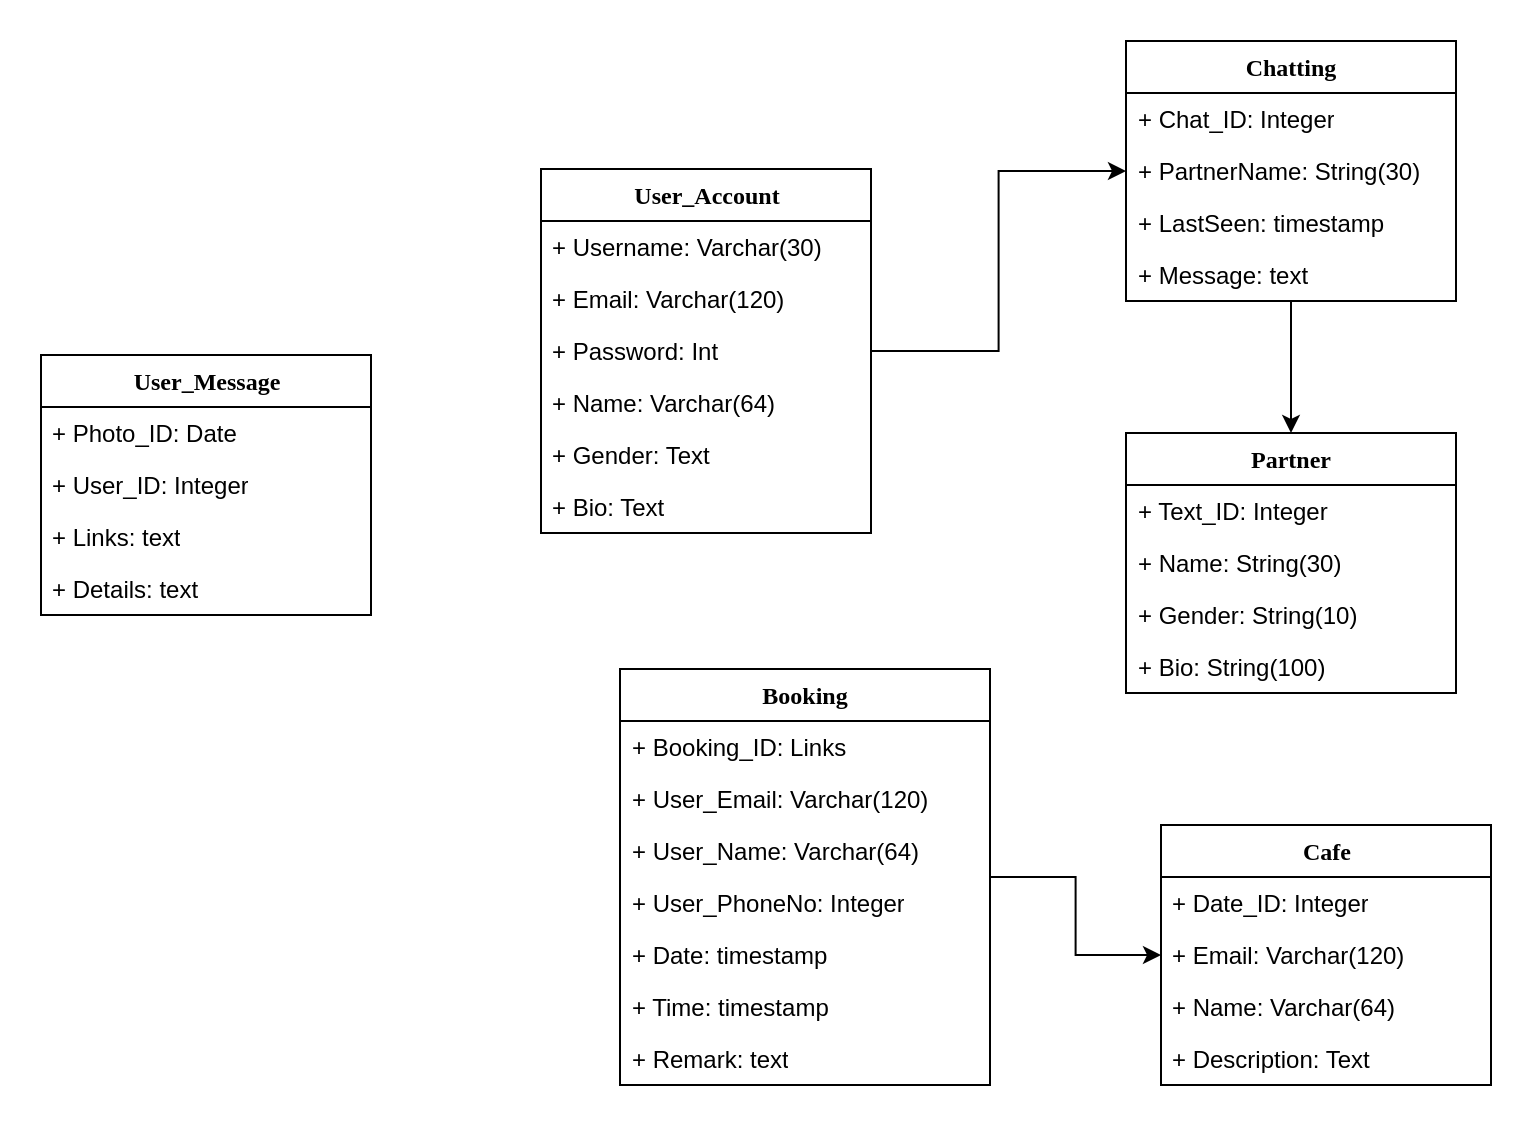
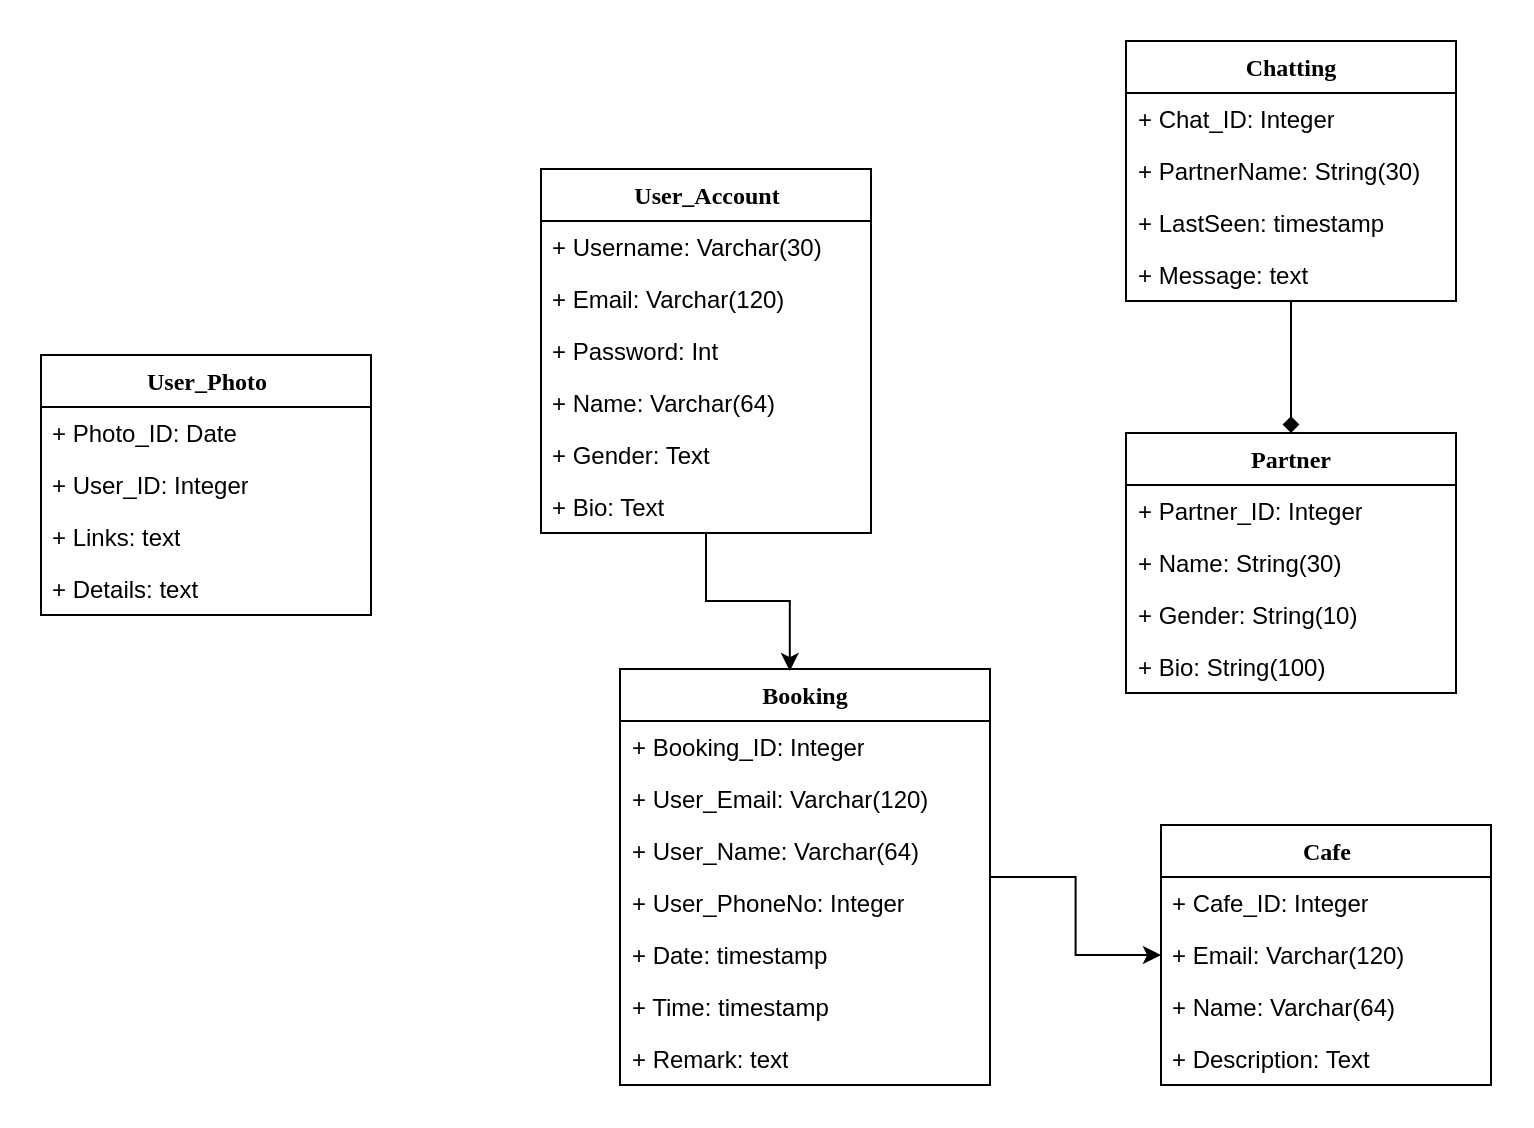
  <mxCell id="0" />
  <mxCell id="1" parent="0" />
- <mxCell id="3" style="edgeStyle=orthogonalEdgeStyle;rounded=0;orthogonalLoop=1;jettySize=auto;html=1;entryX=0;entryY=0.5;entryDx=0;entryDy=0;" parent="1" source="4" target="14" edge="1"><mxGeometry relative="1" as="geometry" /></mxCell>
+ <mxCell id="2" style="edgeStyle=orthogonalEdgeStyle;rounded=0;orthogonalLoop=1;jettySize=auto;html=1;entryX=0.459;entryY=0.005;entryDx=0;entryDy=0;entryPerimeter=0;" parent="1" source="4" target="23" edge="1"><mxGeometry relative="1" as="geometry" /></mxCell>
  <mxCell id="4" value="User_Account" style="swimlane;html=1;fontStyle=1;align=center;verticalAlign=top;childLayout=stackLayout;horizontal=1;startSize=26;horizontalStack=0;resizeParent=1;resizeLast=0;collapsible=1;marginBottom=0;swimlaneFillColor=#ffffff;rounded=0;shadow=0;comic=0;labelBackgroundColor=none;strokeColor=#000000;strokeWidth=1;fillColor=none;fontFamily=Verdana;fontSize=12;fontColor=#000000;" parent="1" vertex="1"><mxGeometry x="270" y="84" width="165" height="182" as="geometry"><mxRectangle x="30" y="132" width="60" height="26" as="alternateBounds" /></mxGeometry></mxCell>
  <mxCell id="5" value="+ Username: Varchar(30)" style="text;html=1;strokeColor=none;fillColor=none;align=left;verticalAlign=top;spacingLeft=4;spacingRight=4;whiteSpace=wrap;overflow=hidden;rotatable=0;points=[[0,0.5],[1,0.5]];portConstraint=eastwest;" parent="4" vertex="1"><mxGeometry y="26" width="165" height="26" as="geometry" /></mxCell>
  <mxCell id="6" value="+ Email: Varchar(120)" style="text;html=1;strokeColor=none;fillColor=none;align=left;verticalAlign=top;spacingLeft=4;spacingRight=4;whiteSpace=wrap;overflow=hidden;rotatable=0;points=[[0,0.5],[1,0.5]];portConstraint=eastwest;" parent="4" vertex="1"><mxGeometry y="52" width="165" height="26" as="geometry" /></mxCell>
  <mxCell id="7" value="+ Password: Int&lt;br&gt;" style="text;html=1;strokeColor=none;fillColor=none;align=left;verticalAlign=top;spacingLeft=4;spacingRight=4;whiteSpace=wrap;overflow=hidden;rotatable=0;points=[[0,0.5],[1,0.5]];portConstraint=eastwest;" parent="4" vertex="1"><mxGeometry y="78" width="165" height="26" as="geometry" /></mxCell>
  <mxCell id="8" value="+ Name: Varchar(64)&lt;br&gt;" style="text;html=1;strokeColor=none;fillColor=none;align=left;verticalAlign=top;spacingLeft=4;spacingRight=4;whiteSpace=wrap;overflow=hidden;rotatable=0;points=[[0,0.5],[1,0.5]];portConstraint=eastwest;" parent="4" vertex="1"><mxGeometry y="104" width="165" height="26" as="geometry" /></mxCell>
  <mxCell id="9" value="+ Gender: Text&lt;br&gt;" style="text;html=1;strokeColor=none;fillColor=none;align=left;verticalAlign=top;spacingLeft=4;spacingRight=4;whiteSpace=wrap;overflow=hidden;rotatable=0;points=[[0,0.5],[1,0.5]];portConstraint=eastwest;" parent="4" vertex="1"><mxGeometry y="130" width="165" height="26" as="geometry" /></mxCell>
  <mxCell id="10" value="+ Bio: Text&lt;br&gt;" style="text;html=1;strokeColor=none;fillColor=none;align=left;verticalAlign=top;spacingLeft=4;spacingRight=4;whiteSpace=wrap;overflow=hidden;rotatable=0;points=[[0,0.5],[1,0.5]];portConstraint=eastwest;" parent="4" vertex="1"><mxGeometry y="156" width="165" height="26" as="geometry" /></mxCell>
- <mxCell id="11" style="edgeStyle=orthogonalEdgeStyle;rounded=0;orthogonalLoop=1;jettySize=auto;html=1;entryX=0.5;entryY=0;entryDx=0;entryDy=0;" parent="1" source="12" target="17" edge="1"><mxGeometry relative="1" as="geometry" /></mxCell>
+ <mxCell id="11" style="edgeStyle=orthogonalEdgeStyle;rounded=0;orthogonalLoop=1;jettySize=auto;html=1;entryX=0.5;entryY=0;entryDx=0;entryDy=0;endArrow=diamond;" parent="1" source="12" target="17" edge="1"><mxGeometry relative="1" as="geometry" /></mxCell>
  <mxCell id="12" value="Chatting" style="swimlane;html=1;fontStyle=1;align=center;verticalAlign=top;childLayout=stackLayout;horizontal=1;startSize=26;horizontalStack=0;resizeParent=1;resizeLast=0;collapsible=1;marginBottom=0;swimlaneFillColor=#ffffff;rounded=0;shadow=0;comic=0;labelBackgroundColor=none;strokeColor=#000000;strokeWidth=1;fillColor=none;fontFamily=Verdana;fontSize=12;fontColor=#000000;" parent="1" vertex="1"><mxGeometry x="562.5" y="20" width="165" height="130" as="geometry"><mxRectangle x="30" y="132" width="60" height="26" as="alternateBounds" /></mxGeometry></mxCell>
  <mxCell id="13" value="+ Chat_ID: Integer" style="text;html=1;strokeColor=none;fillColor=none;align=left;verticalAlign=top;spacingLeft=4;spacingRight=4;whiteSpace=wrap;overflow=hidden;rotatable=0;points=[[0,0.5],[1,0.5]];portConstraint=eastwest;" parent="12" vertex="1"><mxGeometry y="26" width="165" height="26" as="geometry" /></mxCell>
  <mxCell id="14" value="+ PartnerName: String(30)&lt;br&gt;" style="text;html=1;strokeColor=none;fillColor=none;align=left;verticalAlign=top;spacingLeft=4;spacingRight=4;whiteSpace=wrap;overflow=hidden;rotatable=0;points=[[0,0.5],[1,0.5]];portConstraint=eastwest;" parent="12" vertex="1"><mxGeometry y="52" width="165" height="26" as="geometry" /></mxCell>
  <mxCell id="15" value="+ LastSeen: timestamp&lt;br&gt;" style="text;html=1;strokeColor=none;fillColor=none;align=left;verticalAlign=top;spacingLeft=4;spacingRight=4;whiteSpace=wrap;overflow=hidden;rotatable=0;points=[[0,0.5],[1,0.5]];portConstraint=eastwest;" parent="12" vertex="1"><mxGeometry y="78" width="165" height="26" as="geometry" /></mxCell>
  <mxCell id="16" value="+ Message: text&lt;br&gt;" style="text;html=1;strokeColor=none;fillColor=none;align=left;verticalAlign=top;spacingLeft=4;spacingRight=4;whiteSpace=wrap;overflow=hidden;rotatable=0;points=[[0,0.5],[1,0.5]];portConstraint=eastwest;" parent="12" vertex="1"><mxGeometry y="104" width="165" height="26" as="geometry" /></mxCell>
  <mxCell id="17" value="Partner" style="swimlane;html=1;fontStyle=1;align=center;verticalAlign=top;childLayout=stackLayout;horizontal=1;startSize=26;horizontalStack=0;resizeParent=1;resizeLast=0;collapsible=1;marginBottom=0;swimlaneFillColor=#ffffff;rounded=0;shadow=0;comic=0;labelBackgroundColor=none;strokeColor=#000000;strokeWidth=1;fillColor=none;fontFamily=Verdana;fontSize=12;fontColor=#000000;" parent="1" vertex="1"><mxGeometry x="562.5" y="216" width="165" height="130" as="geometry"><mxRectangle x="30" y="132" width="60" height="26" as="alternateBounds" /></mxGeometry></mxCell>
- <mxCell id="18" value="+ Text_ID: Integer" style="text;html=1;strokeColor=none;fillColor=none;align=left;verticalAlign=top;spacingLeft=4;spacingRight=4;whiteSpace=wrap;overflow=hidden;rotatable=0;points=[[0,0.5],[1,0.5]];portConstraint=eastwest;" parent="17" vertex="1"><mxGeometry y="26" width="165" height="26" as="geometry" /></mxCell>
+ <mxCell id="18" value="+ Partner_ID: Integer" style="text;html=1;strokeColor=none;fillColor=none;align=left;verticalAlign=top;spacingLeft=4;spacingRight=4;whiteSpace=wrap;overflow=hidden;rotatable=0;points=[[0,0.5],[1,0.5]];portConstraint=eastwest;" parent="17" vertex="1"><mxGeometry y="26" width="165" height="26" as="geometry" /></mxCell>
  <mxCell id="19" value="+ Name: String(30)&lt;br&gt;" style="text;html=1;strokeColor=none;fillColor=none;align=left;verticalAlign=top;spacingLeft=4;spacingRight=4;whiteSpace=wrap;overflow=hidden;rotatable=0;points=[[0,0.5],[1,0.5]];portConstraint=eastwest;" parent="17" vertex="1"><mxGeometry y="52" width="165" height="26" as="geometry" /></mxCell>
  <mxCell id="20" value="+ Gender: String(10)&lt;br&gt;" style="text;html=1;strokeColor=none;fillColor=none;align=left;verticalAlign=top;spacingLeft=4;spacingRight=4;whiteSpace=wrap;overflow=hidden;rotatable=0;points=[[0,0.5],[1,0.5]];portConstraint=eastwest;" parent="17" vertex="1"><mxGeometry y="78" width="165" height="26" as="geometry" /></mxCell>
  <mxCell id="21" value="+ Bio: String(100)&lt;br&gt;" style="text;html=1;strokeColor=none;fillColor=none;align=left;verticalAlign=top;spacingLeft=4;spacingRight=4;whiteSpace=wrap;overflow=hidden;rotatable=0;points=[[0,0.5],[1,0.5]];portConstraint=eastwest;" parent="17" vertex="1"><mxGeometry y="104" width="165" height="26" as="geometry" /></mxCell>
  <mxCell id="22" style="edgeStyle=orthogonalEdgeStyle;rounded=0;orthogonalLoop=1;jettySize=auto;html=1;entryX=0;entryY=0.5;entryDx=0;entryDy=0;" parent="1" source="23" target="33" edge="1"><mxGeometry relative="1" as="geometry" /></mxCell>
  <mxCell id="23" value="Booking" style="swimlane;html=1;fontStyle=1;align=center;verticalAlign=top;childLayout=stackLayout;horizontal=1;startSize=26;horizontalStack=0;resizeParent=1;resizeLast=0;collapsible=1;marginBottom=0;swimlaneFillColor=#ffffff;rounded=0;shadow=0;comic=0;labelBackgroundColor=none;strokeColor=#000000;strokeWidth=1;fillColor=none;fontFamily=Verdana;fontSize=12;fontColor=#000000;" parent="1" vertex="1"><mxGeometry x="309.5" y="334" width="185" height="208" as="geometry"><mxRectangle x="30" y="132" width="60" height="26" as="alternateBounds" /></mxGeometry></mxCell>
- <mxCell id="24" value="+ Booking_ID: Links" style="text;html=1;strokeColor=none;fillColor=none;align=left;verticalAlign=top;spacingLeft=4;spacingRight=4;whiteSpace=wrap;overflow=hidden;rotatable=0;points=[[0,0.5],[1,0.5]];portConstraint=eastwest;" parent="23" vertex="1"><mxGeometry y="26" width="185" height="26" as="geometry" /></mxCell>
+ <mxCell id="24" value="+ Booking_ID: Integer" style="text;html=1;strokeColor=none;fillColor=none;align=left;verticalAlign=top;spacingLeft=4;spacingRight=4;whiteSpace=wrap;overflow=hidden;rotatable=0;points=[[0,0.5],[1,0.5]];portConstraint=eastwest;" parent="23" vertex="1"><mxGeometry y="26" width="185" height="26" as="geometry" /></mxCell>
  <mxCell id="25" value="+ User_Email: Varchar(120)" style="text;html=1;strokeColor=none;fillColor=none;align=left;verticalAlign=top;spacingLeft=4;spacingRight=4;whiteSpace=wrap;overflow=hidden;rotatable=0;points=[[0,0.5],[1,0.5]];portConstraint=eastwest;" parent="23" vertex="1"><mxGeometry y="52" width="185" height="26" as="geometry" /></mxCell>
  <mxCell id="26" value="+ User_Name: Varchar(64)&lt;br&gt;" style="text;html=1;strokeColor=none;fillColor=none;align=left;verticalAlign=top;spacingLeft=4;spacingRight=4;whiteSpace=wrap;overflow=hidden;rotatable=0;points=[[0,0.5],[1,0.5]];portConstraint=eastwest;" parent="23" vertex="1"><mxGeometry y="78" width="185" height="26" as="geometry" /></mxCell>
  <mxCell id="27" value="+ User_PhoneNo: Integer&lt;br&gt;" style="text;html=1;strokeColor=none;fillColor=none;align=left;verticalAlign=top;spacingLeft=4;spacingRight=4;whiteSpace=wrap;overflow=hidden;rotatable=0;points=[[0,0.5],[1,0.5]];portConstraint=eastwest;" parent="23" vertex="1"><mxGeometry y="104" width="185" height="26" as="geometry" /></mxCell>
  <mxCell id="28" value="+ Date: timestamp&lt;br&gt;" style="text;html=1;strokeColor=none;fillColor=none;align=left;verticalAlign=top;spacingLeft=4;spacingRight=4;whiteSpace=wrap;overflow=hidden;rotatable=0;points=[[0,0.5],[1,0.5]];portConstraint=eastwest;" parent="23" vertex="1"><mxGeometry y="130" width="185" height="26" as="geometry" /></mxCell>
  <mxCell id="29" value="+ Time: timestamp&lt;br&gt;" style="text;html=1;strokeColor=none;fillColor=none;align=left;verticalAlign=top;spacingLeft=4;spacingRight=4;whiteSpace=wrap;overflow=hidden;rotatable=0;points=[[0,0.5],[1,0.5]];portConstraint=eastwest;" parent="23" vertex="1"><mxGeometry y="156" width="185" height="26" as="geometry" /></mxCell>
  <mxCell id="30" value="+ Remark: text&lt;br&gt;" style="text;html=1;strokeColor=none;fillColor=none;align=left;verticalAlign=top;spacingLeft=4;spacingRight=4;whiteSpace=wrap;overflow=hidden;rotatable=0;points=[[0,0.5],[1,0.5]];portConstraint=eastwest;" parent="23" vertex="1"><mxGeometry y="182" width="185" height="26" as="geometry" /></mxCell>
  <mxCell id="31" value="Cafe" style="swimlane;html=1;fontStyle=1;align=center;verticalAlign=top;childLayout=stackLayout;horizontal=1;startSize=26;horizontalStack=0;resizeParent=1;resizeLast=0;collapsible=1;marginBottom=0;swimlaneFillColor=#ffffff;rounded=0;shadow=0;comic=0;labelBackgroundColor=none;strokeColor=#000000;strokeWidth=1;fillColor=none;fontFamily=Verdana;fontSize=12;fontColor=#000000;" parent="1" vertex="1"><mxGeometry x="580" y="412" width="165" height="130" as="geometry"><mxRectangle x="30" y="132" width="60" height="26" as="alternateBounds" /></mxGeometry></mxCell>
- <mxCell id="32" value="+ Date_ID: Integer" style="text;html=1;strokeColor=none;fillColor=none;align=left;verticalAlign=top;spacingLeft=4;spacingRight=4;whiteSpace=wrap;overflow=hidden;rotatable=0;points=[[0,0.5],[1,0.5]];portConstraint=eastwest;" parent="31" vertex="1"><mxGeometry y="26" width="165" height="26" as="geometry" /></mxCell>
+ <mxCell id="32" value="+ Cafe_ID: Integer" style="text;html=1;strokeColor=none;fillColor=none;align=left;verticalAlign=top;spacingLeft=4;spacingRight=4;whiteSpace=wrap;overflow=hidden;rotatable=0;points=[[0,0.5],[1,0.5]];portConstraint=eastwest;" parent="31" vertex="1"><mxGeometry y="26" width="165" height="26" as="geometry" /></mxCell>
  <mxCell id="33" value="+ Email: Varchar(120)" style="text;html=1;strokeColor=none;fillColor=none;align=left;verticalAlign=top;spacingLeft=4;spacingRight=4;whiteSpace=wrap;overflow=hidden;rotatable=0;points=[[0,0.5],[1,0.5]];portConstraint=eastwest;" parent="31" vertex="1"><mxGeometry y="52" width="165" height="26" as="geometry" /></mxCell>
  <mxCell id="34" value="+ Name: Varchar(64)&lt;br&gt;" style="text;html=1;strokeColor=none;fillColor=none;align=left;verticalAlign=top;spacingLeft=4;spacingRight=4;whiteSpace=wrap;overflow=hidden;rotatable=0;points=[[0,0.5],[1,0.5]];portConstraint=eastwest;" parent="31" vertex="1"><mxGeometry y="78" width="165" height="26" as="geometry" /></mxCell>
  <mxCell id="35" value="+ Description: Text&lt;br&gt;" style="text;html=1;strokeColor=none;fillColor=none;align=left;verticalAlign=top;spacingLeft=4;spacingRight=4;whiteSpace=wrap;overflow=hidden;rotatable=0;points=[[0,0.5],[1,0.5]];portConstraint=eastwest;" parent="31" vertex="1"><mxGeometry y="104" width="165" height="26" as="geometry" /></mxCell>
- <mxCell id="36" value="User_Message" style="swimlane;html=1;fontStyle=1;align=center;verticalAlign=top;childLayout=stackLayout;horizontal=1;startSize=26;horizontalStack=0;resizeParent=1;resizeLast=0;collapsible=1;marginBottom=0;swimlaneFillColor=#ffffff;rounded=0;shadow=0;comic=0;labelBackgroundColor=none;strokeColor=#000000;strokeWidth=1;fillColor=none;fontFamily=Verdana;fontSize=12;fontColor=#000000;" parent="1" vertex="1"><mxGeometry x="20" y="177" width="165" height="130" as="geometry"><mxRectangle x="30" y="132" width="60" height="26" as="alternateBounds" /></mxGeometry></mxCell>
+ <mxCell id="36" value="User_Photo" style="swimlane;html=1;fontStyle=1;align=center;verticalAlign=top;childLayout=stackLayout;horizontal=1;startSize=26;horizontalStack=0;resizeParent=1;resizeLast=0;collapsible=1;marginBottom=0;swimlaneFillColor=#ffffff;rounded=0;shadow=0;comic=0;labelBackgroundColor=none;strokeColor=#000000;strokeWidth=1;fillColor=none;fontFamily=Verdana;fontSize=12;fontColor=#000000;" parent="1" vertex="1"><mxGeometry x="20" y="177" width="165" height="130" as="geometry"><mxRectangle x="30" y="132" width="60" height="26" as="alternateBounds" /></mxGeometry></mxCell>
  <mxCell id="37" value="+ Photo_ID: Date" style="text;html=1;strokeColor=none;fillColor=none;align=left;verticalAlign=top;spacingLeft=4;spacingRight=4;whiteSpace=wrap;overflow=hidden;rotatable=0;points=[[0,0.5],[1,0.5]];portConstraint=eastwest;" parent="36" vertex="1"><mxGeometry y="26" width="165" height="26" as="geometry" /></mxCell>
  <mxCell id="38" value="+ User_ID: Integer" style="text;html=1;strokeColor=none;fillColor=none;align=left;verticalAlign=top;spacingLeft=4;spacingRight=4;whiteSpace=wrap;overflow=hidden;rotatable=0;points=[[0,0.5],[1,0.5]];portConstraint=eastwest;" parent="36" vertex="1"><mxGeometry y="52" width="165" height="26" as="geometry" /></mxCell>
  <mxCell id="39" value="+ Links: text&lt;br&gt;" style="text;html=1;strokeColor=none;fillColor=none;align=left;verticalAlign=top;spacingLeft=4;spacingRight=4;whiteSpace=wrap;overflow=hidden;rotatable=0;points=[[0,0.5],[1,0.5]];portConstraint=eastwest;" parent="36" vertex="1"><mxGeometry y="78" width="165" height="26" as="geometry" /></mxCell>
  <mxCell id="40" value="+ Details: text&lt;br&gt;" style="text;html=1;strokeColor=none;fillColor=none;align=left;verticalAlign=top;spacingLeft=4;spacingRight=4;whiteSpace=wrap;overflow=hidden;rotatable=0;points=[[0,0.5],[1,0.5]];portConstraint=eastwest;" parent="36" vertex="1"><mxGeometry y="104" width="165" height="26" as="geometry" /></mxCell>
